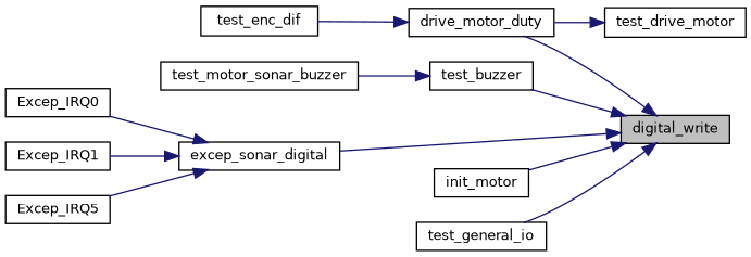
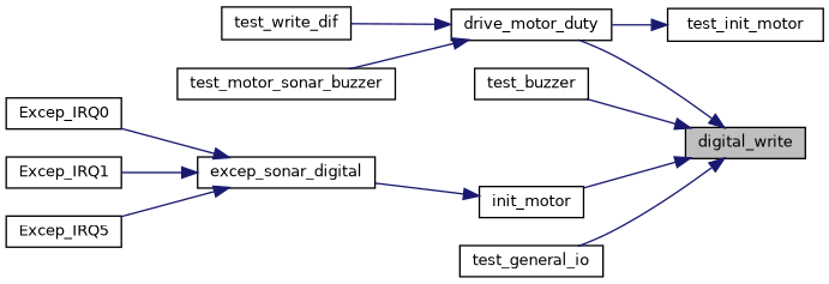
  digraph {
    rankdir=RL
    node [color=black fillcolor=white fontname=Helvetica fontsize=10 shape=record style=filled]
    edge [color=midnightblue dir=back fontname=Helvetica fontsize=10 labelfontname=Helvetica labelfontsize=10 style=solid]
    n1 [fillcolor=grey75 fontcolor=black height=0.2 label=digital_write width=0.4]
    n2 [height=0.2 label=drive_motor_duty width=0.4]
    n3 [height=0.2 label=excep_sonar_digital width=0.4]
    n4 [height=0.2 label=init_motor width=0.4]
    n5 [height=0.2 label=test_buzzer width=0.4]
    n6 [height=0.2 label=test_general_io width=0.4]
-   n7 [height=0.2 label=test_enc_dif width=0.4]
+   n7 [height=0.2 label=test_write_dif width=0.4]
    n8 [height=0.2 label=test_motor_sonar_buzzer width=0.4]
    n9 [height=0.2 label=Excep_IRQ0 width=0.4]
    n10 [height=0.2 label=Excep_IRQ1 width=0.4]
    n11 [height=0.2 label=Excep_IRQ5 width=0.4]
-   n12 [height=0.2 label=test_drive_motor width=0.4]
+   n12 [height=0.2 label=test_init_motor width=0.4]
    n1 -> n2
-   n1 -> n3
+   n4 -> n3
    n1 -> n4
    n1 -> n5
    n1 -> n6
    n2 -> n7
-   n5 -> n8
+   n2 -> n8
    n3 -> n9
    n3 -> n10
    n3 -> n11
    n12 -> n2
  }
